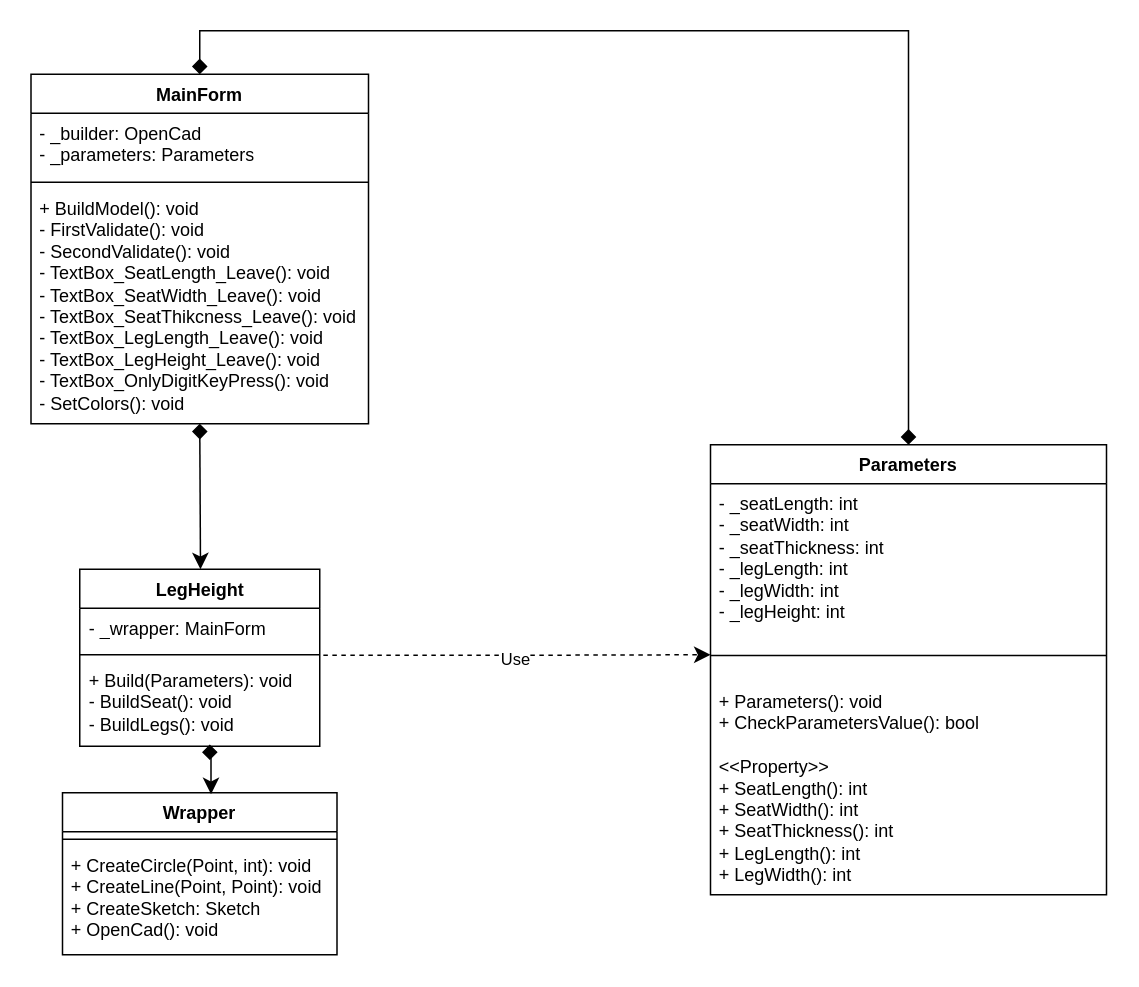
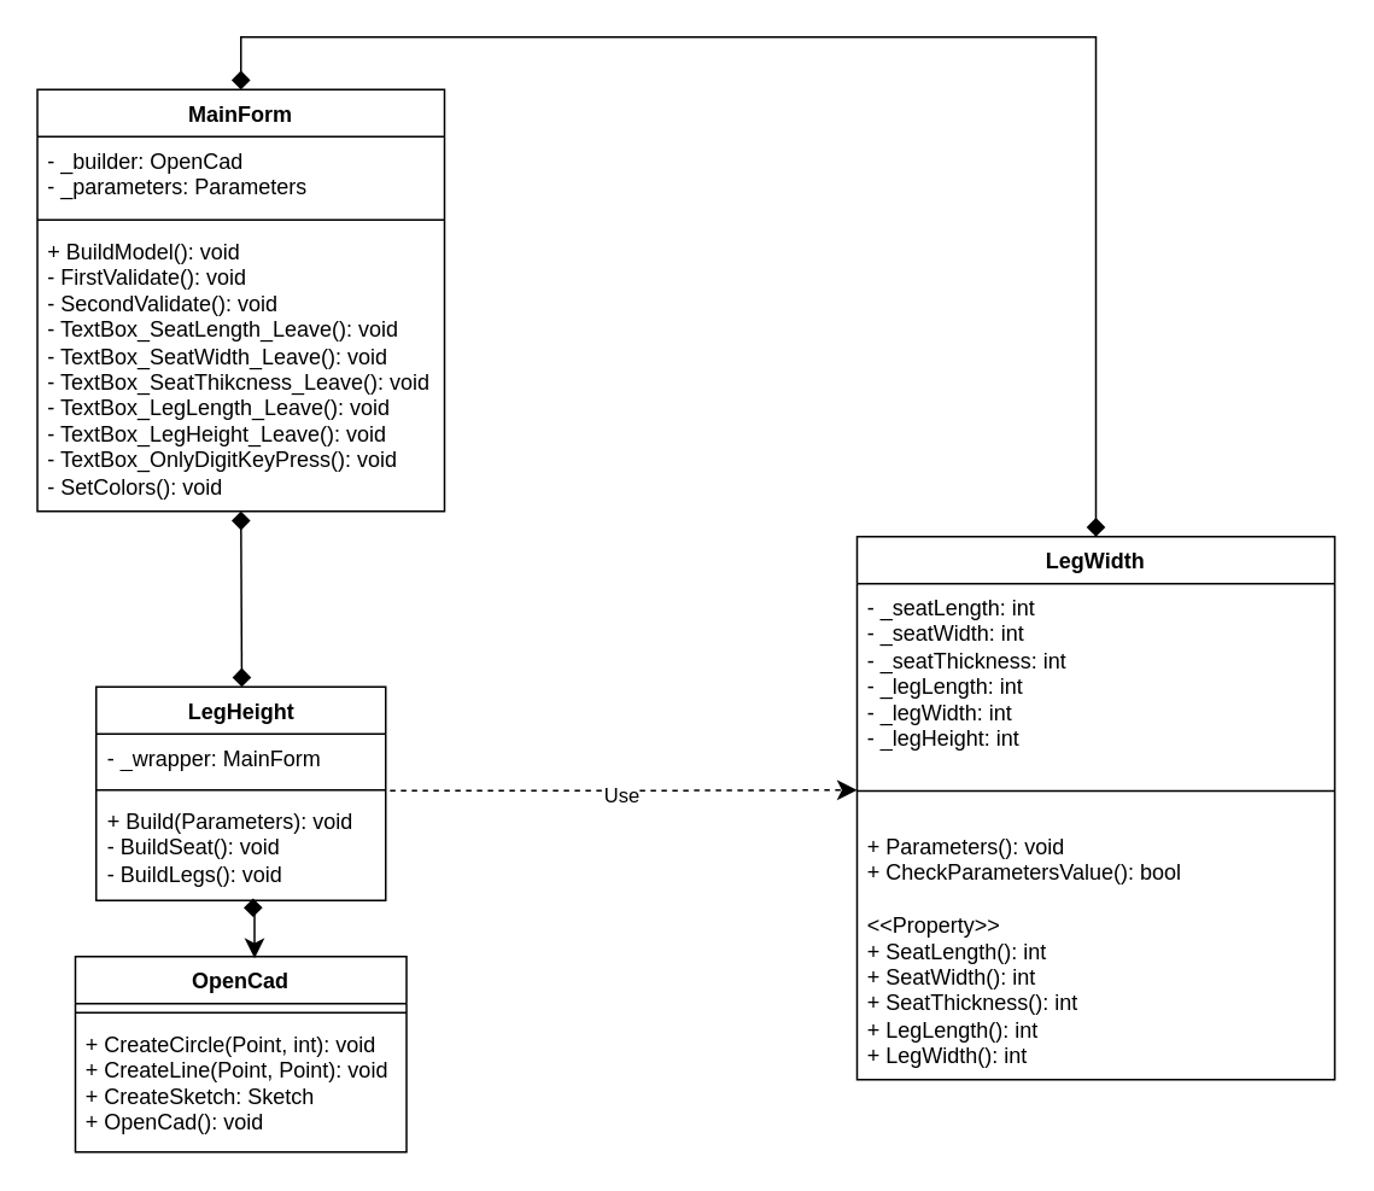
  <mxCell id="0" />
  <mxCell id="1" parent="0" />
  <mxCell id="2" value="MainForm" style="swimlane;fontStyle=1;align=center;verticalAlign=top;childLayout=stackLayout;horizontal=1;startSize=26;horizontalStack=0;resizeParent=1;resizeParentMax=0;resizeLast=0;collapsible=1;marginBottom=0;whiteSpace=wrap;html=1;" parent="1" vertex="1"><mxGeometry x="20" y="49" width="225" height="233" as="geometry" /></mxCell>
  <mxCell id="3" value="- _builder: OpenCad&lt;div&gt;- _parameters: Parameters&lt;br&gt;&lt;/div&gt;" style="text;strokeColor=none;fillColor=none;align=left;verticalAlign=top;spacingLeft=4;spacingRight=4;overflow=hidden;rotatable=0;points=[[0,0.5],[1,0.5]];portConstraint=eastwest;whiteSpace=wrap;html=1;" parent="2" vertex="1"><mxGeometry y="26" width="225" height="42" as="geometry" /></mxCell>
  <mxCell id="4" value="" style="line;strokeWidth=1;fillColor=none;align=left;verticalAlign=middle;spacingTop=-1;spacingLeft=3;spacingRight=3;rotatable=0;labelPosition=right;points=[];portConstraint=eastwest;strokeColor=inherit;" parent="2" vertex="1"><mxGeometry y="68" width="225" height="8" as="geometry" /></mxCell>
  <mxCell id="5" value="+ BuildModel(): void&lt;div&gt;- FirstValidate(): void&lt;/div&gt;&lt;div&gt;- SecondValidate(): void&lt;/div&gt;&lt;div&gt;- TextBox_SeatLength_Leave(): void&lt;/div&gt;&lt;div&gt;- TextBox_SeatWidth_Leave(): void&lt;/div&gt;&lt;div&gt;- TextBox_SeatThikcness_Leave(): void&lt;/div&gt;&lt;div&gt;- TextBox_LegLength_Leave(): void&lt;/div&gt;&lt;div&gt;- TextBox_LegHeight_Leave(): void&lt;br&gt;&lt;div&gt;- TextBox_OnlyDigitKeyPress(): void&lt;/div&gt;&lt;/div&gt;&lt;div&gt;- SetColors(): void&lt;/div&gt;" style="text;strokeColor=none;fillColor=none;align=left;verticalAlign=top;spacingLeft=4;spacingRight=4;overflow=hidden;rotatable=0;points=[[0,0.5],[1,0.5]];portConstraint=eastwest;whiteSpace=wrap;html=1;" parent="2" vertex="1"><mxGeometry y="76" width="225" height="157" as="geometry" /></mxCell>
  <mxCell id="6" value="LegHeight&lt;div&gt;&lt;br&gt;&lt;/div&gt;" style="swimlane;fontStyle=1;align=center;verticalAlign=top;childLayout=stackLayout;horizontal=1;startSize=26;horizontalStack=0;resizeParent=1;resizeParentMax=0;resizeLast=0;collapsible=1;marginBottom=0;whiteSpace=wrap;html=1;" parent="1" vertex="1"><mxGeometry x="52.5" y="379" width="160" height="118" as="geometry" /></mxCell>
  <mxCell id="7" value="&lt;div&gt;- _wrapper: MainForm&lt;/div&gt;" style="text;strokeColor=none;fillColor=none;align=left;verticalAlign=top;spacingLeft=4;spacingRight=4;overflow=hidden;rotatable=0;points=[[0,0.5],[1,0.5]];portConstraint=eastwest;whiteSpace=wrap;html=1;" parent="6" vertex="1"><mxGeometry y="26" width="160" height="27" as="geometry" /></mxCell>
  <mxCell id="8" value="" style="line;strokeWidth=1;fillColor=none;align=left;verticalAlign=middle;spacingTop=-1;spacingLeft=3;spacingRight=3;rotatable=0;labelPosition=right;points=[];portConstraint=eastwest;strokeColor=inherit;" parent="6" vertex="1"><mxGeometry y="53" width="160" height="8" as="geometry" /></mxCell>
  <mxCell id="9" value="+ Build(Parameters): void&lt;div&gt;- BuildSeat(): void&lt;/div&gt;&lt;div&gt;- BuildLegs(): void&amp;nbsp;&lt;/div&gt;" style="text;strokeColor=none;fillColor=none;align=left;verticalAlign=top;spacingLeft=4;spacingRight=4;overflow=hidden;rotatable=0;points=[[0,0.5],[1,0.5]];portConstraint=eastwest;whiteSpace=wrap;html=1;" parent="6" vertex="1"><mxGeometry y="61" width="160" height="57" as="geometry" /></mxCell>
- <mxCell id="10" value="Wrapper" style="swimlane;fontStyle=1;align=center;verticalAlign=top;childLayout=stackLayout;horizontal=1;startSize=26;horizontalStack=0;resizeParent=1;resizeParentMax=0;resizeLast=0;collapsible=1;marginBottom=0;whiteSpace=wrap;html=1;" parent="1" vertex="1"><mxGeometry x="41" y="528" width="183" height="108" as="geometry" /></mxCell>
+ <mxCell id="10" value="OpenCad" style="swimlane;fontStyle=1;align=center;verticalAlign=top;childLayout=stackLayout;horizontal=1;startSize=26;horizontalStack=0;resizeParent=1;resizeParentMax=0;resizeLast=0;collapsible=1;marginBottom=0;whiteSpace=wrap;html=1;" parent="1" vertex="1"><mxGeometry x="41" y="528" width="183" height="108" as="geometry" /></mxCell>
  <mxCell id="11" value="&lt;div&gt;&lt;br&gt;&lt;/div&gt;" style="text;strokeColor=none;fillColor=none;align=left;verticalAlign=top;spacingLeft=4;spacingRight=4;overflow=hidden;rotatable=0;points=[[0,0.5],[1,0.5]];portConstraint=eastwest;whiteSpace=wrap;html=1;" parent="10" vertex="1"><mxGeometry y="26" width="183" height="1" as="geometry" /></mxCell>
  <mxCell id="12" value="" style="line;strokeWidth=1;fillColor=none;align=left;verticalAlign=middle;spacingTop=-1;spacingLeft=3;spacingRight=3;rotatable=0;labelPosition=right;points=[];portConstraint=eastwest;strokeColor=inherit;" parent="10" vertex="1"><mxGeometry y="27" width="183" height="8" as="geometry" /></mxCell>
  <mxCell id="13" value="+ CreateCircle(Point, int): void&lt;div&gt;+ CreateLine(Point, Point): void&lt;/div&gt;&lt;div&gt;+ CreateSketch: Sketch&lt;/div&gt;&lt;div&gt;+ OpenCad(): void&lt;/div&gt;" style="text;strokeColor=none;fillColor=none;align=left;verticalAlign=top;spacingLeft=4;spacingRight=4;overflow=hidden;rotatable=0;points=[[0,0.5],[1,0.5]];portConstraint=eastwest;whiteSpace=wrap;html=1;" parent="10" vertex="1"><mxGeometry y="35" width="183" height="73" as="geometry" /></mxCell>
- <mxCell id="14" value="Parameters" style="swimlane;fontStyle=1;align=center;verticalAlign=top;childLayout=stackLayout;horizontal=1;startSize=26;horizontalStack=0;resizeParent=1;resizeParentMax=0;resizeLast=0;collapsible=1;marginBottom=0;whiteSpace=wrap;html=1;" parent="1" vertex="1"><mxGeometry x="473" y="296" width="264" height="300" as="geometry" /></mxCell>
+ <mxCell id="14" value="LegWidth" style="swimlane;fontStyle=1;align=center;verticalAlign=top;childLayout=stackLayout;horizontal=1;startSize=26;horizontalStack=0;resizeParent=1;resizeParentMax=0;resizeLast=0;collapsible=1;marginBottom=0;whiteSpace=wrap;html=1;" parent="1" vertex="1"><mxGeometry x="473" y="296" width="264" height="300" as="geometry" /></mxCell>
  <mxCell id="15" value="&lt;div&gt;- _seatLength: int&lt;/div&gt;&lt;div&gt;- _seatWidth: int&lt;/div&gt;&lt;div&gt;- _seatThickness: int&lt;br&gt;&lt;/div&gt;&lt;div&gt;- _legLength: int&lt;br&gt;&lt;/div&gt;&lt;div&gt;- _legWidth: int&lt;br&gt;&lt;/div&gt;&lt;div&gt;- _legHeight: int&lt;/div&gt;" style="text;strokeColor=none;fillColor=none;align=left;verticalAlign=top;spacingLeft=4;spacingRight=4;overflow=hidden;rotatable=0;points=[[0,0.5],[1,0.5]];portConstraint=eastwest;whiteSpace=wrap;html=1;" parent="14" vertex="1"><mxGeometry y="26" width="264" height="97" as="geometry" /></mxCell>
  <mxCell id="16" value="" style="line;strokeWidth=1;fillColor=none;align=left;verticalAlign=middle;spacingTop=-1;spacingLeft=3;spacingRight=3;rotatable=0;labelPosition=right;points=[];portConstraint=eastwest;strokeColor=inherit;" parent="14" vertex="1"><mxGeometry y="123" width="264" height="35" as="geometry" /></mxCell>
  <mxCell id="17" value="+ Parameters(): void&lt;div&gt;+ CheckParametersValue(): bool&amp;nbsp;&lt;br&gt;&lt;div&gt;&lt;br&gt;&lt;/div&gt;&lt;div&gt;&amp;lt;&amp;lt;Property&amp;gt;&amp;gt;&lt;/div&gt;&lt;div&gt;+ SeatLength(): int&lt;/div&gt;&lt;div&gt;+ SeatWidth(): int&lt;br&gt;&lt;/div&gt;&lt;div&gt;+ SeatThickness(): int&lt;br&gt;&lt;/div&gt;&lt;div&gt;+ LegLength(): int&lt;br&gt;&lt;/div&gt;&lt;div&gt;+ LegWidth(): int&lt;/div&gt;&lt;/div&gt;" style="text;strokeColor=none;fillColor=none;align=left;verticalAlign=top;spacingLeft=4;spacingRight=4;overflow=hidden;rotatable=0;points=[[0,0.5],[1,0.5]];portConstraint=eastwest;whiteSpace=wrap;html=1;" parent="14" vertex="1"><mxGeometry y="158" width="264" height="142" as="geometry" /></mxCell>
  <mxCell id="18" value="" style="edgeStyle=elbowEdgeStyle;elbow=horizontal;endArrow=diamond;html=1;curved=0;rounded=0;endSize=8;startSize=8;exitX=0.5;exitY=0;exitDx=0;exitDy=0;strokeColor=default;startArrow=diamond;startFill=1;entryX=0.5;entryY=0;entryDx=0;entryDy=0;" parent="1" source="2" target="14" edge="1"><mxGeometry width="50" height="50" relative="1" as="geometry"><mxPoint x="181" y="183" as="sourcePoint" /><mxPoint x="231" y="133" as="targetPoint" /><Array as="points"><mxPoint x="376" y="20" /></Array></mxGeometry></mxCell>
- <mxCell id="19" value="" style="edgeStyle=elbowEdgeStyle;elbow=horizontal;endArrow=classic;html=1;curved=0;rounded=0;endSize=8;startSize=8;exitX=0.5;exitY=1;exitDx=0;exitDy=0;strokeColor=default;startArrow=diamond;startFill=1;entryX=0.5;entryY=0;entryDx=0;entryDy=0;" parent="1" source="2" target="6" edge="1"><mxGeometry width="50" height="50" relative="1" as="geometry"><mxPoint x="132.424" y="342" as="sourcePoint" /><mxPoint x="132.45" y="375.98" as="targetPoint" /><Array as="points" /></mxGeometry></mxCell>
+ <mxCell id="19" value="" style="edgeStyle=elbowEdgeStyle;elbow=horizontal;endArrow=diamond;html=1;curved=0;rounded=0;endSize=8;startSize=8;exitX=0.5;exitY=1;exitDx=0;exitDy=0;strokeColor=default;startArrow=diamond;startFill=1;entryX=0.5;entryY=0;entryDx=0;entryDy=0;" parent="1" source="2" target="6" edge="1"><mxGeometry width="50" height="50" relative="1" as="geometry"><mxPoint x="132.424" y="342" as="sourcePoint" /><mxPoint x="132.45" y="375.98" as="targetPoint" /><Array as="points" /></mxGeometry></mxCell>
  <mxCell id="20" value="" style="edgeStyle=elbowEdgeStyle;elbow=horizontal;endArrow=classic;html=1;curved=0;rounded=0;endSize=8;startSize=8;strokeColor=default;startArrow=diamond;startFill=1;entryX=0.541;entryY=0.009;entryDx=0;entryDy=0;entryPerimeter=0;" parent="1" target="10" edge="1"><mxGeometry width="50" height="50" relative="1" as="geometry"><mxPoint x="134" y="501" as="sourcePoint" /><mxPoint x="141" y="389" as="targetPoint" /><Array as="points"><mxPoint x="140" y="514" /></Array></mxGeometry></mxCell>
  <mxCell id="21" value="" style="edgeStyle=elbowEdgeStyle;elbow=horizontal;endArrow=classic;html=1;curved=0;rounded=0;endSize=8;startSize=8;exitX=1.015;exitY=-0.064;exitDx=0;exitDy=0;exitPerimeter=0;dashed=1;" parent="1" source="9" edge="1"><mxGeometry width="50" height="50" relative="1" as="geometry"><mxPoint x="291" y="471" as="sourcePoint" /><mxPoint x="473" y="436" as="targetPoint" /></mxGeometry></mxCell>
  <mxCell id="22" value="Use" style="edgeLabel;html=1;align=center;verticalAlign=middle;resizable=0;points=[];" parent="21" vertex="1" connectable="0"><mxGeometry x="0.453" relative="1" as="geometry"><mxPoint x="-60" y="2" as="offset" /></mxGeometry></mxCell>
